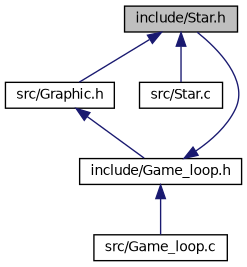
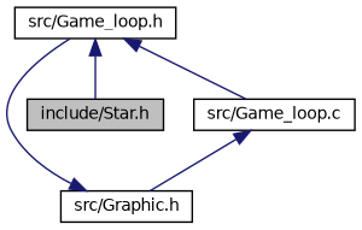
  digraph {
    node [color=black fillcolor=white fontname=Helvetica fontsize=10 shape=record style=filled]
    edge [color=midnightblue dir=back fontname=Helvetica fontsize=10 labelfontname=Helvetica labelfontsize=10 style=solid]
    n1 [fillcolor=grey75 fontcolor=black height=0.2 label="include/Star.h" width=0.4]
    n2 [height=0.2 label="src/Graphic.h" width=0.4]
-   n3 [height=0.2 label="src/Star.c" width=0.4]
-   n4 [height=0.2 label="include/Game_loop.h" width=0.4]
+   n4 [height=0.2 label="src/Game_loop.h" width=0.4]
    n5 [height=0.2 label="src/Game_loop.c" width=0.4]
-   n1 -> n2
-   n1 -> n3
+   n5 -> n2
    n2 -> n4
    n4 -> n1
    n4 -> n5
  }
